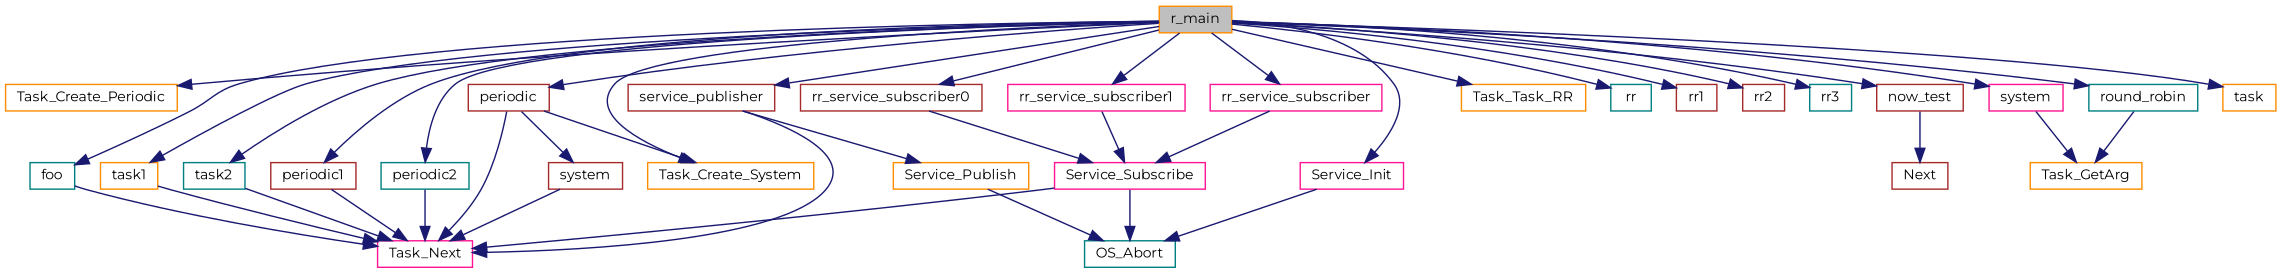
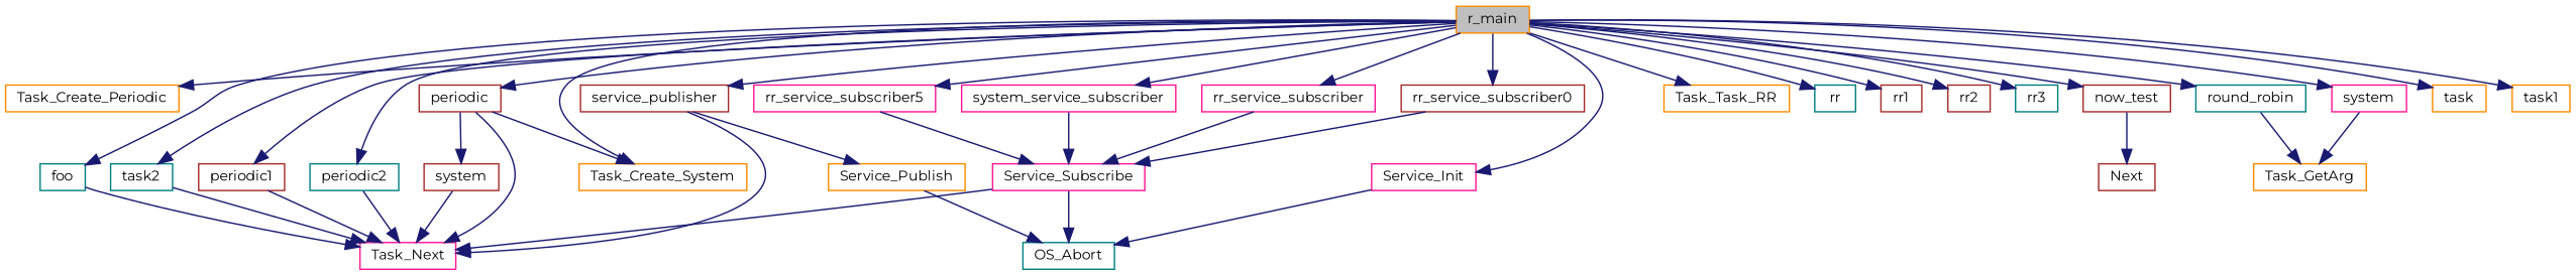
  digraph {
    fontname=Montserrat
    rankdir=TB
    node [color=brown fillcolor=white fontname=Montserrat fontsize=10 shape=record style=filled]
    edge [color=midnightblue fontname=Montserrat fontsize=10 labelfontname=Helvetica labelfontsize=10 style=solid]
    n1 [color=darkorange fillcolor=grey75 fontcolor=black height=0.2 label=r_main width=0.4]
    n2 [color=darkorange height=0.2 label=Task_Create_Periodic width=0.4]
    n3 [color=teal height=0.2 label=foo width=0.4]
    n4 [color=darkorange height=0.2 label=Task_Task_RR width=0.4]
    n5 [color=teal height=0.2 label=rr width=0.4]
    n6 [height=0.2 label=rr1 width=0.4]
    n7 [height=0.2 label=rr2 width=0.4]
    n8 [color=teal height=0.2 label=rr3 width=0.4]
    n9 [height=0.2 label=periodic1 width=0.4]
    n10 [color=teal height=0.2 label=periodic2 width=0.4]
    n11 [height=0.2 label=periodic width=0.4]
    n12 [color=darkorange height=0.2 label=Task_Create_System width=0.4]
    n13 [height=0.2 label=now_test width=0.4]
    n14 [color=deeppink height=0.2 label=system width=0.4]
    n15 [color=deeppink height=0.2 label=Service_Init width=0.4]
+   n16 [color=deeppink height=0.2 label=system_service_subscriber width=0.4]
    n17 [color=deeppink height=0.2 label=rr_service_subscriber width=0.4]
    n18 [height=0.2 label=service_publisher width=0.4]
    n19 [height=0.2 label=rr_service_subscriber0 width=0.4]
-   n20 [color=deeppink height=0.2 label=rr_service_subscriber1 width=0.4]
+   n20 [color=deeppink height=0.2 label=rr_service_subscriber5 width=0.4]
    n21 [color=teal height=0.2 label=round_robin width=0.4]
    n22 [color=darkorange height=0.2 label=task width=0.4]
    n23 [color=darkorange height=0.2 label=task1 width=0.4]
    n24 [color=teal height=0.2 label=task2 width=0.4]
    n25 [color=deeppink height=0.2 label=Task_Next width=0.4]
    n26 [height=0.2 label=system width=0.4]
    n27 [height=0.2 label=Next width=0.4]
    n28 [color=darkorange height=0.2 label=Task_GetArg width=0.4]
    n29 [color=teal height=0.2 label=OS_Abort width=0.4]
    n30 [color=deeppink height=0.2 label=Service_Subscribe width=0.4]
    n31 [color=darkorange height=0.2 label=Service_Publish width=0.4]
    n1 -> n2
    n1 -> n3
    n1 -> n4
    n1 -> n5
    n1 -> n6
    n1 -> n7
    n1 -> n8
    n1 -> n9
    n1 -> n10
    n1 -> n11
    n1 -> n12
    n1 -> n13
    n1 -> n14
    n1 -> n15
+   n1 -> n16
    n1 -> n17
    n1 -> n18
    n1 -> n19
    n1 -> n20
    n1 -> n21
    n1 -> n22
    n1 -> n23
    n1 -> n24
    n3 -> n25
    n9 -> n25
    n10 -> n25
    n11 -> n12
    n11 -> n25
    n11 -> n26
    n13 -> n27
    n14 -> n28
    n15 -> n29
+   n16 -> n30
    n17 -> n30
    n18 -> n25
    n18 -> n31
    n19 -> n30
    n20 -> n30
    n21 -> n28
-   n23 -> n25
    n24 -> n25
    n26 -> n25
    n30 -> n25
    n30 -> n29
    n31 -> n29
  }
